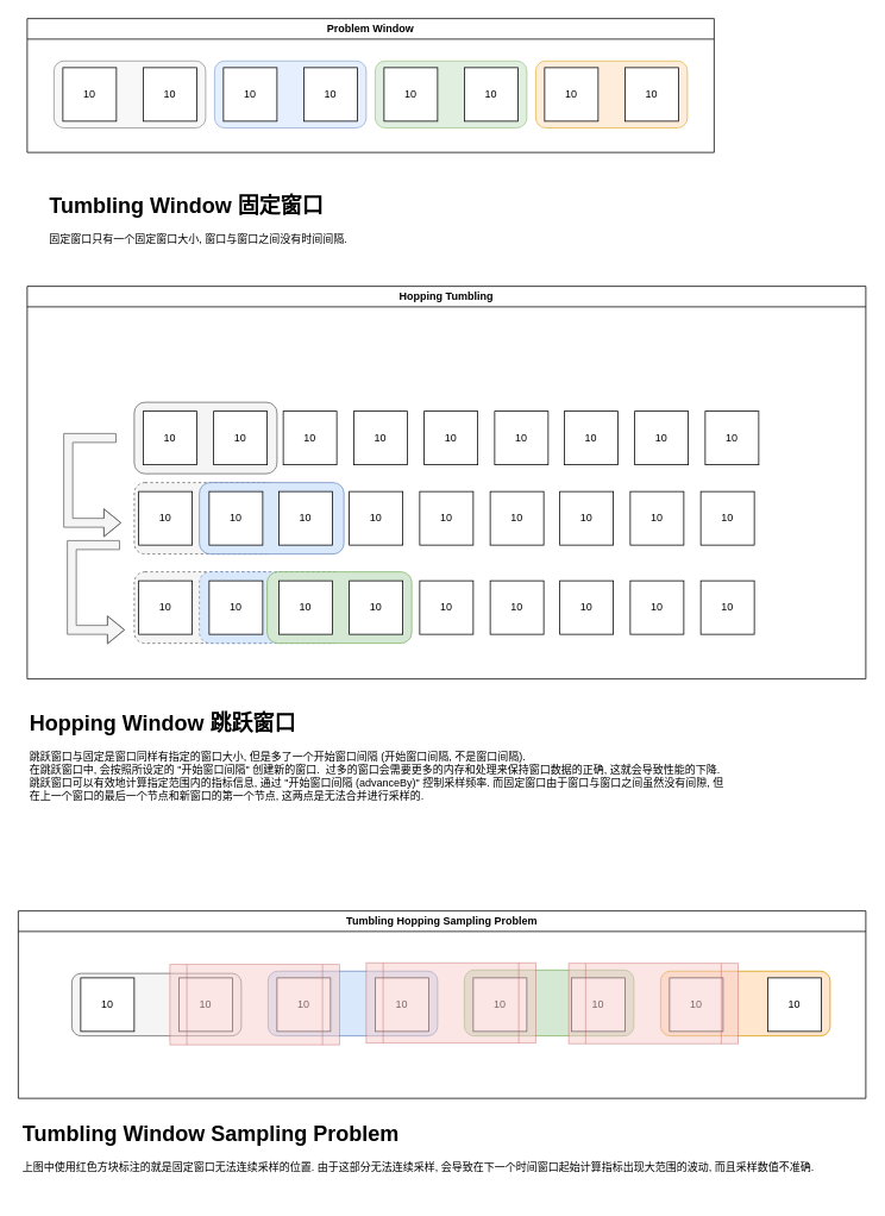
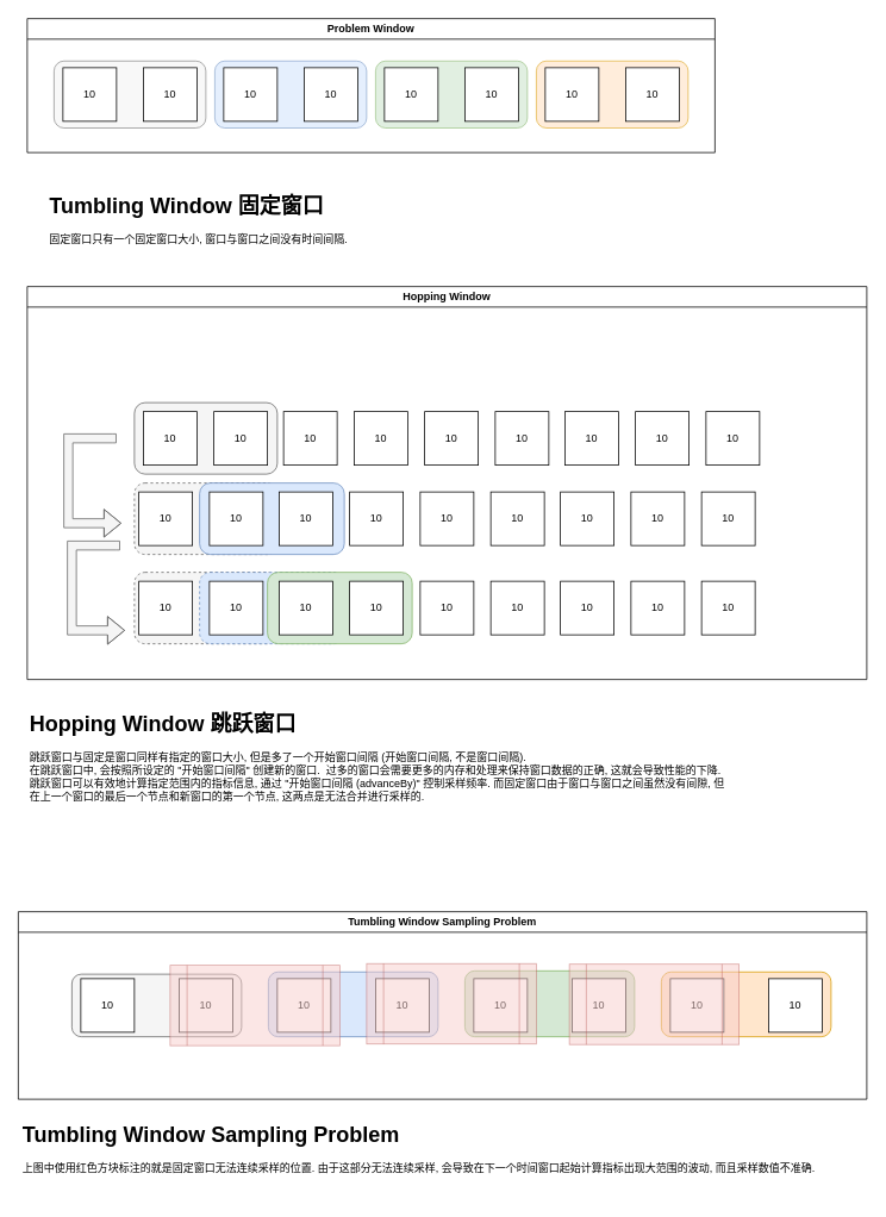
  <mxCell id="0" />
  <mxCell id="1" parent="0" />
  <mxCell id="2" value="Problem Window" style="swimlane;whiteSpace=wrap;html=1;" parent="1" vertex="1"><mxGeometry x="30" y="20" width="770" height="150" as="geometry" /></mxCell>
  <mxCell id="3" value="" style="rounded=1;whiteSpace=wrap;html=1;opacity=70;fillColor=#f5f5f5;fontColor=#333333;strokeColor=#666666;" parent="2" vertex="1"><mxGeometry x="30" y="47.5" width="170" height="75" as="geometry" /></mxCell>
  <mxCell id="4" value="" style="rounded=1;whiteSpace=wrap;html=1;opacity=70;fillColor=#dae8fc;strokeColor=#6c8ebf;" parent="2" vertex="1"><mxGeometry x="210" y="47.5" width="170" height="75" as="geometry" /></mxCell>
  <mxCell id="5" value="" style="rounded=1;whiteSpace=wrap;html=1;opacity=70;fillColor=#d5e8d4;strokeColor=#82b366;" parent="2" vertex="1"><mxGeometry x="390" y="47.5" width="170" height="75" as="geometry" /></mxCell>
  <mxCell id="6" value="" style="rounded=1;whiteSpace=wrap;html=1;opacity=70;fillColor=#ffe6cc;strokeColor=#d79b00;" parent="2" vertex="1"><mxGeometry x="570" y="47.5" width="170" height="75" as="geometry" /></mxCell>
  <mxCell id="7" value="10" style="whiteSpace=wrap;html=1;aspect=fixed;" parent="2" vertex="1"><mxGeometry x="40" y="55" width="60" height="60" as="geometry" /></mxCell>
  <mxCell id="8" value="10" style="whiteSpace=wrap;html=1;aspect=fixed;" parent="2" vertex="1"><mxGeometry x="670" y="55" width="60" height="60" as="geometry" /></mxCell>
  <mxCell id="9" value="10" style="whiteSpace=wrap;html=1;aspect=fixed;" parent="2" vertex="1"><mxGeometry x="130" y="55" width="60" height="60" as="geometry" /></mxCell>
  <mxCell id="10" value="10" style="whiteSpace=wrap;html=1;aspect=fixed;" parent="2" vertex="1"><mxGeometry x="220" y="55" width="60" height="60" as="geometry" /></mxCell>
  <mxCell id="11" value="10" style="whiteSpace=wrap;html=1;aspect=fixed;" parent="2" vertex="1"><mxGeometry x="310" y="55" width="60" height="60" as="geometry" /></mxCell>
  <mxCell id="12" value="10" style="whiteSpace=wrap;html=1;aspect=fixed;" parent="2" vertex="1"><mxGeometry x="400" y="55" width="60" height="60" as="geometry" /></mxCell>
  <mxCell id="13" value="10" style="whiteSpace=wrap;html=1;aspect=fixed;" parent="2" vertex="1"><mxGeometry x="490" y="55" width="60" height="60" as="geometry" /></mxCell>
  <mxCell id="14" value="10" style="whiteSpace=wrap;html=1;aspect=fixed;" parent="2" vertex="1"><mxGeometry x="580" y="55" width="60" height="60" as="geometry" /></mxCell>
  <mxCell id="15" value="&lt;h1&gt;Tumbling Window 固定窗口&lt;/h1&gt;&lt;div&gt;固定窗口只有一个固定窗口大小, 窗口与窗口之间没有时间间隔.&lt;/div&gt;" style="text;html=1;strokeColor=none;fillColor=none;spacing=5;spacingTop=-20;whiteSpace=wrap;overflow=hidden;rounded=0;" parent="1" vertex="1"><mxGeometry x="50" y="210" width="390" height="90" as="geometry" /></mxCell>
- <mxCell id="16" value="Hopping Tumbling" style="swimlane;whiteSpace=wrap;html=1;" parent="1" vertex="1"><mxGeometry x="30" y="320" width="940" height="440" as="geometry" /></mxCell>
+ <mxCell id="16" value="Hopping Window" style="swimlane;whiteSpace=wrap;html=1;" parent="1" vertex="1"><mxGeometry x="30" y="320" width="940" height="440" as="geometry" /></mxCell>
  <mxCell id="17" value="" style="rounded=1;whiteSpace=wrap;html=1;fillColor=#f5f5f5;fontColor=#333333;strokeColor=#666666;dashed=1;" vertex="1" parent="16"><mxGeometry x="120" y="320" width="160" height="80" as="geometry" /></mxCell>
  <mxCell id="18" value="" style="rounded=1;whiteSpace=wrap;html=1;fillColor=#dae8fc;strokeColor=#6c8ebf;dashed=1;" vertex="1" parent="16"><mxGeometry x="193" y="320" width="162" height="80" as="geometry" /></mxCell>
  <mxCell id="19" value="" style="rounded=1;whiteSpace=wrap;html=1;fillColor=#d5e8d4;strokeColor=#82b366;" vertex="1" parent="16"><mxGeometry x="269" y="320" width="162" height="80" as="geometry" /></mxCell>
  <mxCell id="20" value="" style="rounded=1;whiteSpace=wrap;html=1;fillColor=#f5f5f5;fontColor=#333333;strokeColor=#666666;dashed=1;" vertex="1" parent="16"><mxGeometry x="120" y="220" width="160" height="80" as="geometry" /></mxCell>
  <mxCell id="21" style="edgeStyle=orthogonalEdgeStyle;rounded=0;orthogonalLoop=1;jettySize=auto;html=1;shape=flexArrow;fillColor=#f5f5f5;strokeColor=#666666;" edge="1" parent="16"><mxGeometry relative="1" as="geometry"><mxPoint x="100" y="170" as="sourcePoint" /><mxPoint x="105.5" y="265" as="targetPoint" /><Array as="points"><mxPoint x="96" y="170" /><mxPoint x="46" y="170" /><mxPoint x="46" y="265" /></Array></mxGeometry></mxCell>
  <mxCell id="22" value="" style="rounded=1;whiteSpace=wrap;html=1;fillColor=#f5f5f5;fontColor=#333333;strokeColor=#666666;" parent="16" vertex="1"><mxGeometry x="120" y="130" width="160" height="80" as="geometry" /></mxCell>
  <mxCell id="23" value="10" style="whiteSpace=wrap;html=1;aspect=fixed;" parent="16" vertex="1"><mxGeometry x="130" y="140" width="60" height="60" as="geometry" /></mxCell>
  <mxCell id="24" value="10" style="whiteSpace=wrap;html=1;aspect=fixed;" parent="16" vertex="1"><mxGeometry x="209" y="140" width="60" height="60" as="geometry" /></mxCell>
  <mxCell id="25" value="10" style="whiteSpace=wrap;html=1;aspect=fixed;" parent="16" vertex="1"><mxGeometry x="287" y="140" width="60" height="60" as="geometry" /></mxCell>
  <mxCell id="26" value="10" style="whiteSpace=wrap;html=1;aspect=fixed;" parent="16" vertex="1"><mxGeometry x="366" y="140" width="60" height="60" as="geometry" /></mxCell>
  <mxCell id="27" value="10" style="whiteSpace=wrap;html=1;aspect=fixed;" parent="16" vertex="1"><mxGeometry x="445" y="140" width="60" height="60" as="geometry" /></mxCell>
  <mxCell id="28" value="10" style="whiteSpace=wrap;html=1;aspect=fixed;" parent="16" vertex="1"><mxGeometry x="524" y="140" width="60" height="60" as="geometry" /></mxCell>
  <mxCell id="29" value="10" style="whiteSpace=wrap;html=1;aspect=fixed;" parent="16" vertex="1"><mxGeometry x="602" y="140" width="60" height="60" as="geometry" /></mxCell>
  <mxCell id="30" value="10" style="whiteSpace=wrap;html=1;aspect=fixed;" parent="16" vertex="1"><mxGeometry x="681" y="140" width="60" height="60" as="geometry" /></mxCell>
  <mxCell id="31" value="10" style="whiteSpace=wrap;html=1;aspect=fixed;" parent="16" vertex="1"><mxGeometry x="760" y="140" width="60" height="60" as="geometry" /></mxCell>
  <mxCell id="32" value="" style="rounded=1;whiteSpace=wrap;html=1;fillColor=#dae8fc;strokeColor=#6c8ebf;" vertex="1" parent="16"><mxGeometry x="193" y="220" width="162" height="80" as="geometry" /></mxCell>
  <mxCell id="33" value="10" style="whiteSpace=wrap;html=1;aspect=fixed;" vertex="1" parent="16"><mxGeometry x="125" y="230" width="60" height="60" as="geometry" /></mxCell>
  <mxCell id="34" value="10" style="whiteSpace=wrap;html=1;aspect=fixed;" vertex="1" parent="16"><mxGeometry x="204" y="230" width="60" height="60" as="geometry" /></mxCell>
  <mxCell id="35" value="10" style="whiteSpace=wrap;html=1;aspect=fixed;" vertex="1" parent="16"><mxGeometry x="282" y="230" width="60" height="60" as="geometry" /></mxCell>
  <mxCell id="36" value="10" style="whiteSpace=wrap;html=1;aspect=fixed;" vertex="1" parent="16"><mxGeometry x="361" y="230" width="60" height="60" as="geometry" /></mxCell>
  <mxCell id="37" value="10" style="whiteSpace=wrap;html=1;aspect=fixed;" vertex="1" parent="16"><mxGeometry x="440" y="230" width="60" height="60" as="geometry" /></mxCell>
  <mxCell id="38" value="10" style="whiteSpace=wrap;html=1;aspect=fixed;" vertex="1" parent="16"><mxGeometry x="519" y="230" width="60" height="60" as="geometry" /></mxCell>
  <mxCell id="39" value="10" style="whiteSpace=wrap;html=1;aspect=fixed;" vertex="1" parent="16"><mxGeometry x="597" y="230" width="60" height="60" as="geometry" /></mxCell>
  <mxCell id="40" value="10" style="whiteSpace=wrap;html=1;aspect=fixed;" vertex="1" parent="16"><mxGeometry x="676" y="230" width="60" height="60" as="geometry" /></mxCell>
  <mxCell id="41" value="10" style="whiteSpace=wrap;html=1;aspect=fixed;" vertex="1" parent="16"><mxGeometry x="755" y="230" width="60" height="60" as="geometry" /></mxCell>
  <mxCell id="42" value="10" style="whiteSpace=wrap;html=1;aspect=fixed;" vertex="1" parent="16"><mxGeometry x="125" y="330" width="60" height="60" as="geometry" /></mxCell>
  <mxCell id="43" value="10" style="whiteSpace=wrap;html=1;aspect=fixed;" vertex="1" parent="16"><mxGeometry x="204" y="330" width="60" height="60" as="geometry" /></mxCell>
  <mxCell id="44" value="10" style="whiteSpace=wrap;html=1;aspect=fixed;" vertex="1" parent="16"><mxGeometry x="282" y="330" width="60" height="60" as="geometry" /></mxCell>
  <mxCell id="45" value="10" style="whiteSpace=wrap;html=1;aspect=fixed;" vertex="1" parent="16"><mxGeometry x="361" y="330" width="60" height="60" as="geometry" /></mxCell>
  <mxCell id="46" value="10" style="whiteSpace=wrap;html=1;aspect=fixed;" vertex="1" parent="16"><mxGeometry x="440" y="330" width="60" height="60" as="geometry" /></mxCell>
  <mxCell id="47" value="10" style="whiteSpace=wrap;html=1;aspect=fixed;" vertex="1" parent="16"><mxGeometry x="519" y="330" width="60" height="60" as="geometry" /></mxCell>
  <mxCell id="48" value="10" style="whiteSpace=wrap;html=1;aspect=fixed;" vertex="1" parent="16"><mxGeometry x="597" y="330" width="60" height="60" as="geometry" /></mxCell>
  <mxCell id="49" value="10" style="whiteSpace=wrap;html=1;aspect=fixed;" vertex="1" parent="16"><mxGeometry x="676" y="330" width="60" height="60" as="geometry" /></mxCell>
  <mxCell id="50" value="10" style="whiteSpace=wrap;html=1;aspect=fixed;" vertex="1" parent="16"><mxGeometry x="755" y="330" width="60" height="60" as="geometry" /></mxCell>
  <mxCell id="51" style="edgeStyle=orthogonalEdgeStyle;rounded=0;orthogonalLoop=1;jettySize=auto;html=1;shape=flexArrow;fillColor=#f5f5f5;strokeColor=#666666;" edge="1" parent="16"><mxGeometry relative="1" as="geometry"><mxPoint x="104" y="290" as="sourcePoint" /><mxPoint x="109.5" y="385" as="targetPoint" /><Array as="points"><mxPoint x="100" y="290" /><mxPoint x="50" y="290" /><mxPoint x="50" y="385" /></Array></mxGeometry></mxCell>
  <mxCell id="52" value="&lt;h1&gt;Hopping Window 跳跃窗口&lt;/h1&gt;&lt;div&gt;跳跃窗口与固定是窗口同样有指定的窗口大小, 但是多了一个开始窗口间隔 (开始窗口间隔, 不是窗口间隔).&lt;/div&gt;&lt;div&gt;在跳跃窗口中, 会按照所设定的 &quot;开始窗口间隔&quot; 创建新的窗口.&amp;nbsp; 过多的窗口会需要更多的内存和处理来保持窗口数据的正确, 这就会导致性能的下降.&lt;/div&gt;&lt;div&gt;跳跃窗口可以有效地计算指定范围内的指标信息, 通过 &quot;开始窗口间隔 (advanceBy)&quot; 控制采样频率. 而固定窗口由于窗口与窗口之间虽然没有间隙, 但在上一个窗口的最后一个节点和新窗口的第一个节点, 这两点是无法合并进行采样的.&lt;/div&gt;" style="text;html=1;strokeColor=none;fillColor=none;spacing=5;spacingTop=-20;whiteSpace=wrap;overflow=hidden;rounded=0;" parent="1" vertex="1"><mxGeometry x="28" y="790" width="790" height="120" as="geometry" /></mxCell>
- <mxCell id="53" value="Tumbling Hopping Sampling Problem" style="swimlane;whiteSpace=wrap;html=1;" parent="1" vertex="1"><mxGeometry x="20" y="1020" width="950" height="210" as="geometry" /></mxCell>
+ <mxCell id="53" value="Tumbling Window Sampling Problem" style="swimlane;whiteSpace=wrap;html=1;" parent="1" vertex="1"><mxGeometry x="20" y="1020" width="950" height="210" as="geometry" /></mxCell>
  <mxCell id="54" value="" style="rounded=1;whiteSpace=wrap;html=1;fillColor=#f5f5f5;fontColor=#333333;strokeColor=#666666;" parent="53" vertex="1"><mxGeometry x="60" y="70" width="190" height="70" as="geometry" /></mxCell>
  <mxCell id="55" value="" style="rounded=1;whiteSpace=wrap;html=1;fillColor=#dae8fc;strokeColor=#6c8ebf;" parent="53" vertex="1"><mxGeometry x="280" y="67.5" width="190" height="72.5" as="geometry" /></mxCell>
  <mxCell id="56" value="" style="rounded=1;whiteSpace=wrap;html=1;fillColor=#d5e8d4;strokeColor=#82b366;" parent="53" vertex="1"><mxGeometry x="500" y="66.25" width="190" height="73.75" as="geometry" /></mxCell>
  <mxCell id="57" value="" style="rounded=1;whiteSpace=wrap;html=1;fillColor=#ffe6cc;strokeColor=#d79b00;" parent="53" vertex="1"><mxGeometry x="720" y="67.5" width="190" height="72.5" as="geometry" /></mxCell>
  <mxCell id="58" value="10" style="whiteSpace=wrap;html=1;aspect=fixed;" parent="53" vertex="1"><mxGeometry x="70" y="75" width="60" height="60" as="geometry" /></mxCell>
  <mxCell id="59" value="10" style="whiteSpace=wrap;html=1;aspect=fixed;" parent="53" vertex="1"><mxGeometry x="840" y="75" width="60" height="60" as="geometry" /></mxCell>
  <mxCell id="60" value="10" style="whiteSpace=wrap;html=1;aspect=fixed;" parent="53" vertex="1"><mxGeometry x="180" y="75" width="60" height="60" as="geometry" /></mxCell>
  <mxCell id="61" value="10" style="whiteSpace=wrap;html=1;aspect=fixed;" parent="53" vertex="1"><mxGeometry x="290" y="75" width="60" height="60" as="geometry" /></mxCell>
  <mxCell id="62" value="10" style="whiteSpace=wrap;html=1;aspect=fixed;" parent="53" vertex="1"><mxGeometry x="400" y="75" width="60" height="60" as="geometry" /></mxCell>
  <mxCell id="63" value="10" style="whiteSpace=wrap;html=1;aspect=fixed;" parent="53" vertex="1"><mxGeometry x="510" y="75" width="60" height="60" as="geometry" /></mxCell>
  <mxCell id="64" value="10" style="whiteSpace=wrap;html=1;aspect=fixed;" parent="53" vertex="1"><mxGeometry x="620" y="75" width="60" height="60" as="geometry" /></mxCell>
  <mxCell id="65" value="10" style="whiteSpace=wrap;html=1;aspect=fixed;" parent="53" vertex="1"><mxGeometry x="730" y="75" width="60" height="60" as="geometry" /></mxCell>
  <mxCell id="66" value="" style="shape=process;whiteSpace=wrap;html=1;backgroundOutline=1;fillColor=#f8cecc;strokeColor=#b85450;opacity=50;" parent="53" vertex="1"><mxGeometry x="170" y="60" width="190" height="90" as="geometry" /></mxCell>
  <mxCell id="67" value="" style="shape=process;whiteSpace=wrap;html=1;backgroundOutline=1;fillColor=#f8cecc;strokeColor=#b85450;opacity=50;" parent="53" vertex="1"><mxGeometry x="390" y="58.13" width="190" height="90" as="geometry" /></mxCell>
  <mxCell id="68" value="" style="shape=process;whiteSpace=wrap;html=1;backgroundOutline=1;fillColor=#f8cecc;strokeColor=#b85450;opacity=50;" parent="53" vertex="1"><mxGeometry x="617" y="58.75" width="190" height="90" as="geometry" /></mxCell>
  <mxCell id="69" value="&lt;h1&gt;Tumbling Window Sampling Problem&lt;br&gt;&lt;/h1&gt;&lt;div&gt;上图中使用红色方块标注的就是固定窗口无法连续采样的位置. 由于这部分无法连续采样, 会导致在下一个时间窗口起始计算指标出现大范围的波动, 而且采样数值不准确.&lt;/div&gt;" style="text;html=1;strokeColor=none;fillColor=none;spacing=5;spacingTop=-20;whiteSpace=wrap;overflow=hidden;rounded=0;" parent="1" vertex="1"><mxGeometry x="20" y="1250" width="940" height="90" as="geometry" /></mxCell>
